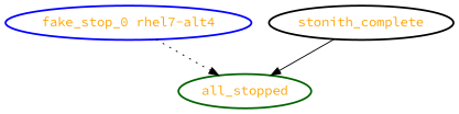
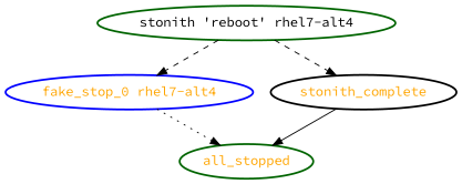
  digraph {
    fontname="Source Code Pro"
    node [color=darkgreen fontcolor=orange style=bold fontname="Source Code Pro"]
    edge [style=dashed fontname="Source Code Pro"]
    all_stopped
    "fake_stop_0 rhel7-alt4" [color=blue]
+   "stonith 'reboot' rhel7-alt4" [fontcolor=black]
    stonith_complete [color=black]
    "fake_stop_0 rhel7-alt4" -> all_stopped [style=dotted]
+   "stonith 'reboot' rhel7-alt4" -> "fake_stop_0 rhel7-alt4"
+   "stonith 'reboot' rhel7-alt4" -> stonith_complete
    stonith_complete -> all_stopped [style=solid]
  }
